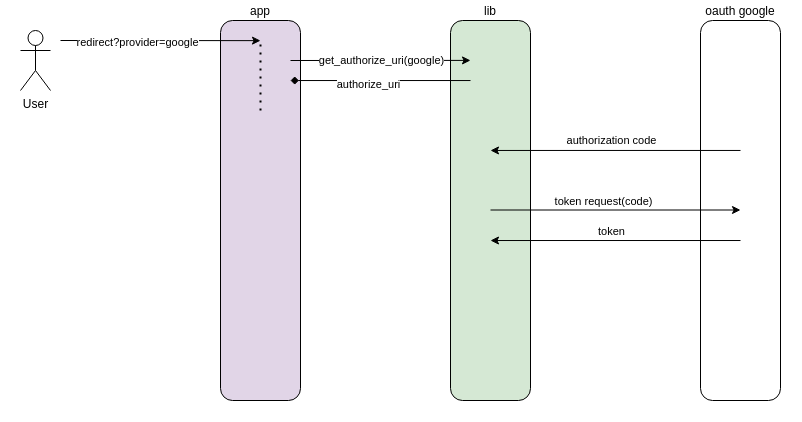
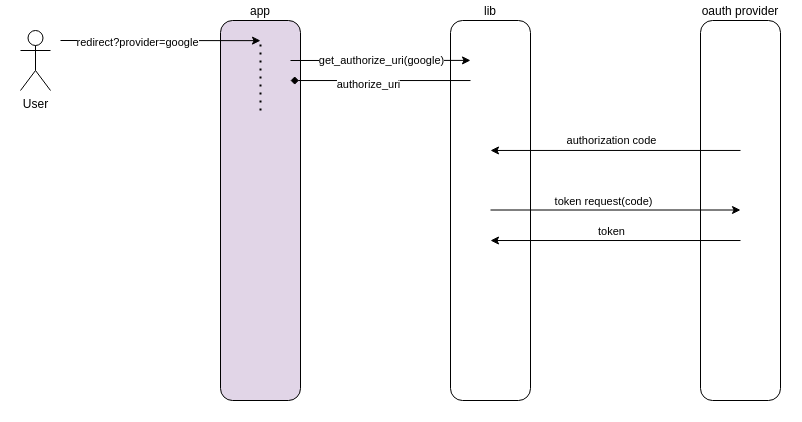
  <mxCell id="0" />
  <mxCell id="1" parent="0" />
  <mxCell id="2" value="app&lt;br&gt;" style="rounded=1;whiteSpace=wrap;html=1;verticalAlign=bottom;labelPosition=center;verticalLabelPosition=top;align=center;fillColor=#e1d5e7;" vertex="1" parent="1"><mxGeometry x="220" y="20" width="80" height="380" as="geometry" /></mxCell>
- <mxCell id="3" value="lib" style="rounded=1;whiteSpace=wrap;html=1;verticalAlign=bottom;labelPosition=center;verticalLabelPosition=top;align=center;fillColor=#d5e8d4;" vertex="1" parent="1"><mxGeometry x="450" y="20" width="80" height="380" as="geometry" /></mxCell>
- <mxCell id="4" value="oauth google&lt;br&gt;" style="rounded=1;whiteSpace=wrap;html=1;verticalAlign=bottom;labelPosition=center;verticalLabelPosition=top;align=center;" vertex="1" parent="1"><mxGeometry x="700" y="20" width="80" height="380" as="geometry" /></mxCell>
+ <mxCell id="3" value="lib" style="rounded=1;whiteSpace=wrap;html=1;verticalAlign=bottom;labelPosition=center;verticalLabelPosition=top;align=center;" vertex="1" parent="1"><mxGeometry x="450" y="20" width="80" height="380" as="geometry" /></mxCell>
+ <mxCell id="4" value="oauth provider&lt;br&gt;" style="rounded=1;whiteSpace=wrap;html=1;verticalAlign=bottom;labelPosition=center;verticalLabelPosition=top;align=center;" vertex="1" parent="1"><mxGeometry x="700" y="20" width="80" height="380" as="geometry" /></mxCell>
  <mxCell id="5" value="User" style="shape=umlActor;verticalLabelPosition=bottom;verticalAlign=top;html=1;outlineConnect=0;" vertex="1" parent="1"><mxGeometry x="20" y="30" width="30" height="60" as="geometry" /></mxCell>
  <mxCell id="6" value="" style="endArrow=classic;html=1;rounded=0;entryX=0.5;entryY=0.053;entryDx=0;entryDy=0;entryPerimeter=0;" edge="1" parent="1" target="2"><mxGeometry width="50" height="50" relative="1" as="geometry"><mxPoint x="60" y="40" as="sourcePoint" /><mxPoint x="420" y="320" as="targetPoint" /></mxGeometry></mxCell>
  <mxCell id="7" value="redirect?provider=google&lt;br&gt;" style="edgeLabel;html=1;align=center;verticalAlign=middle;resizable=0;points=[];" vertex="1" connectable="0" parent="6"><mxGeometry x="-0.227" y="-1" relative="1" as="geometry"><mxPoint as="offset" /></mxGeometry></mxCell>
  <mxCell id="8" value="" style="endArrow=classic;html=1;rounded=0;entryX=0.25;entryY=0.105;entryDx=0;entryDy=0;entryPerimeter=0;" edge="1" parent="1" target="3"><mxGeometry width="50" height="50" relative="1" as="geometry"><mxPoint x="290" y="60" as="sourcePoint" /><mxPoint x="310" y="10" as="targetPoint" /></mxGeometry></mxCell>
  <mxCell id="9" value="get_authorize_uri(google)" style="edgeLabel;html=1;align=center;verticalAlign=middle;resizable=0;points=[];" vertex="1" connectable="0" parent="8"><mxGeometry x="-0.4" y="-1" relative="1" as="geometry"><mxPoint x="36" y="-1" as="offset" /></mxGeometry></mxCell>
  <mxCell id="10" value="" style="endArrow=diamond;html=1;rounded=0;entryX=0.875;entryY=0.158;entryDx=0;entryDy=0;entryPerimeter=0;exitX=0.25;exitY=0.158;exitDx=0;exitDy=0;exitPerimeter=0;" edge="1" parent="1" source="3" target="2"><mxGeometry width="50" height="50" relative="1" as="geometry"><mxPoint x="370" y="360" as="sourcePoint" /><mxPoint x="420" y="310" as="targetPoint" /></mxGeometry></mxCell>
  <mxCell id="11" value="authorize_uri" style="edgeLabel;html=1;align=center;verticalAlign=middle;resizable=0;points=[];" vertex="1" connectable="0" parent="10"><mxGeometry x="0.147" y="3" relative="1" as="geometry"><mxPoint as="offset" /></mxGeometry></mxCell>
  <mxCell id="12" value="" style="endArrow=none;dashed=1;html=1;dashPattern=1 3;strokeWidth=2;rounded=0;entryX=0.5;entryY=0.053;entryDx=0;entryDy=0;entryPerimeter=0;" edge="1" parent="1" target="2"><mxGeometry width="50" height="50" relative="1" as="geometry"><mxPoint x="260" y="110" as="sourcePoint" /><mxPoint x="420" y="310" as="targetPoint" /></mxGeometry></mxCell>
  <mxCell id="13" value="" style="endArrow=classic;html=1;rounded=0;entryX=0.5;entryY=0.342;entryDx=0;entryDy=0;entryPerimeter=0;exitX=0.5;exitY=0.342;exitDx=0;exitDy=0;exitPerimeter=0;" edge="1" parent="1" source="4" target="3"><mxGeometry width="50" height="50" relative="1" as="geometry"><mxPoint x="370" y="360" as="sourcePoint" /><mxPoint x="420" y="310" as="targetPoint" /></mxGeometry></mxCell>
  <mxCell id="14" value="authorization code" style="edgeLabel;html=1;align=center;verticalAlign=middle;resizable=0;points=[];" vertex="1" connectable="0" parent="13"><mxGeometry x="0.272" relative="1" as="geometry"><mxPoint x="29" y="-10" as="offset" /></mxGeometry></mxCell>
  <mxCell id="15" value="" style="endArrow=classic;html=1;rounded=0;entryX=0.5;entryY=0.421;entryDx=0;entryDy=0;entryPerimeter=0;exitX=0.5;exitY=0.421;exitDx=0;exitDy=0;exitPerimeter=0;" edge="1" parent="1"><mxGeometry width="50" height="50" relative="1" as="geometry"><mxPoint x="490" y="209.5" as="sourcePoint" /><mxPoint x="740" y="209.5" as="targetPoint" /></mxGeometry></mxCell>
  <mxCell id="16" value="token request(code)" style="edgeLabel;html=1;align=center;verticalAlign=middle;resizable=0;points=[];" vertex="1" connectable="0" parent="15"><mxGeometry x="-0.104" y="-1" relative="1" as="geometry"><mxPoint y="-10" as="offset" /></mxGeometry></mxCell>
  <mxCell id="17" value="" style="endArrow=classic;html=1;rounded=0;entryX=0.5;entryY=0.579;entryDx=0;entryDy=0;entryPerimeter=0;exitX=0.5;exitY=0.579;exitDx=0;exitDy=0;exitPerimeter=0;" edge="1" parent="1" source="4" target="3"><mxGeometry width="50" height="50" relative="1" as="geometry"><mxPoint x="370" y="360" as="sourcePoint" /><mxPoint x="420" y="310" as="targetPoint" /></mxGeometry></mxCell>
  <mxCell id="18" value="token&lt;br&gt;" style="edgeLabel;html=1;align=center;verticalAlign=middle;resizable=0;points=[];" vertex="1" connectable="0" parent="17"><mxGeometry x="0.144" y="1" relative="1" as="geometry"><mxPoint x="13" y="-11" as="offset" /></mxGeometry></mxCell>
